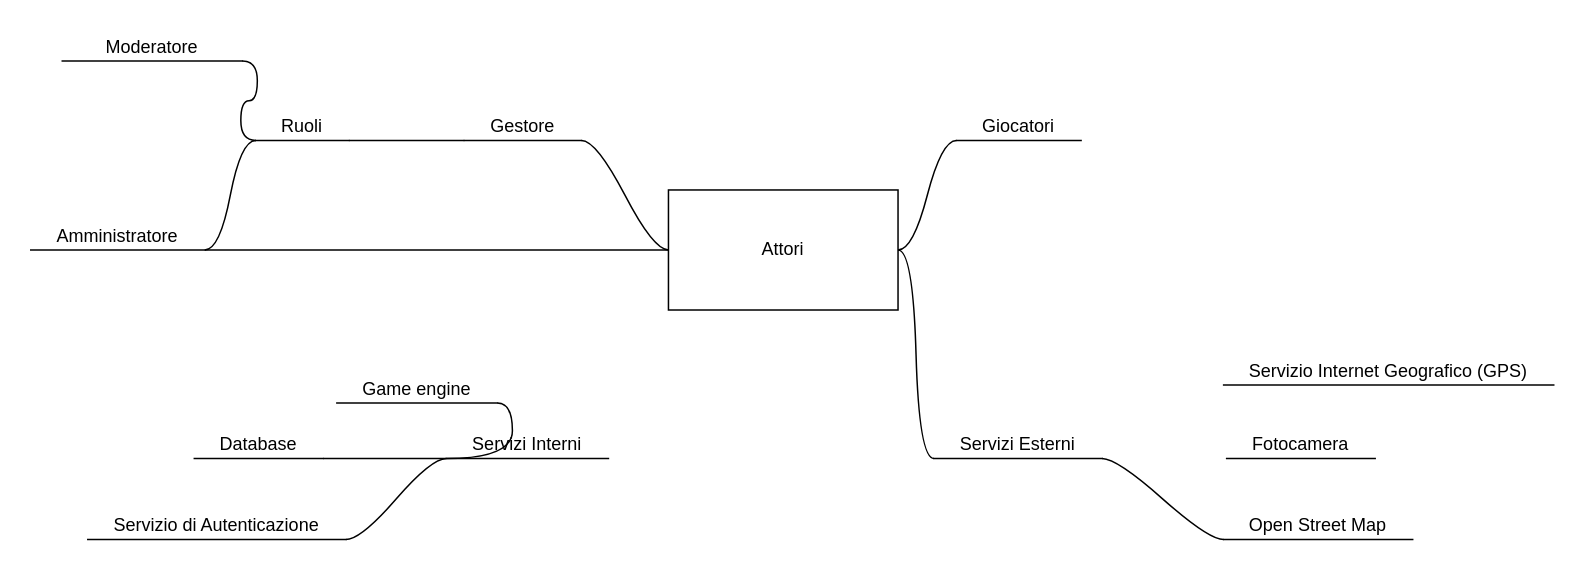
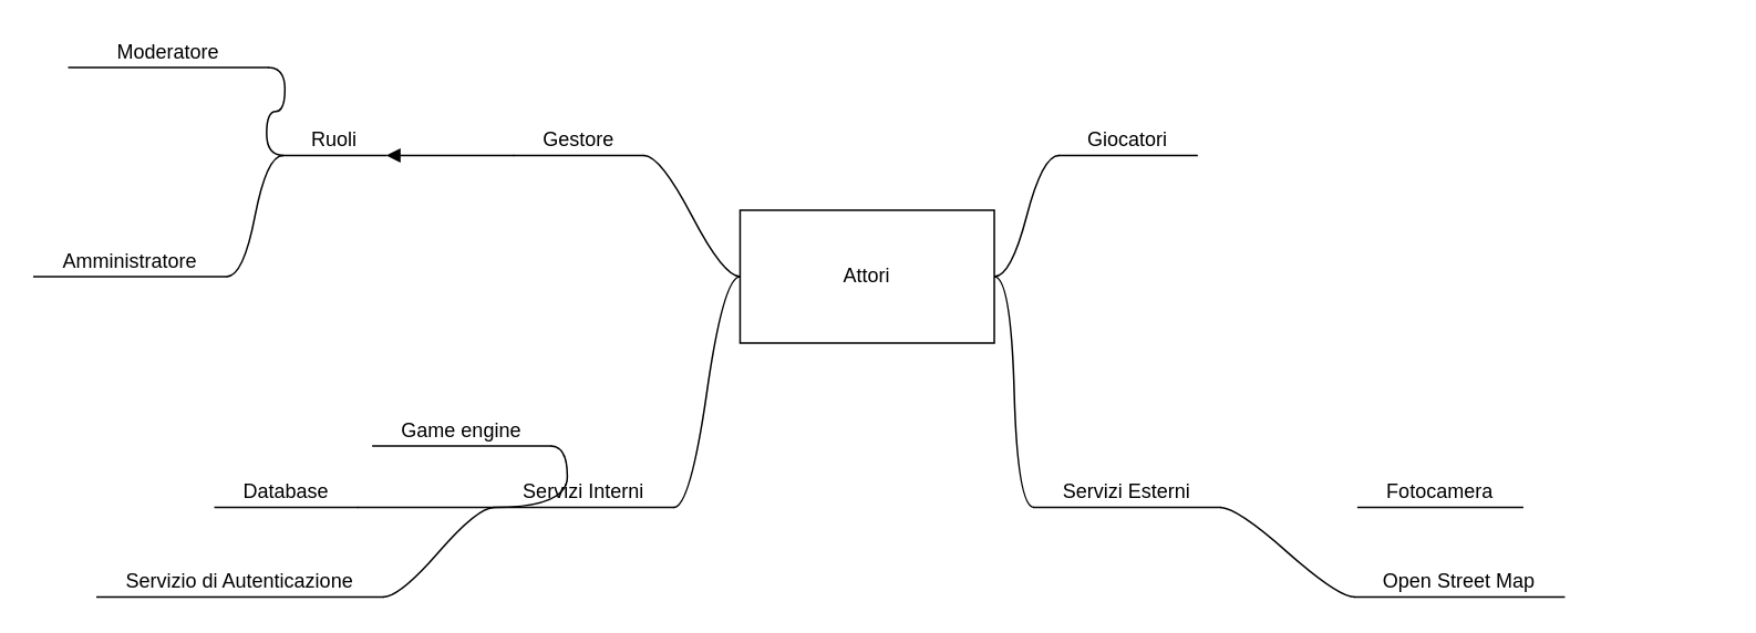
  <mxCell id="0" />
  <mxCell id="1" parent="0" />
  <mxCell id="2" value="Attori" style="whiteSpace=wrap;html=1;rounded=0;" parent="1" vertex="1"><mxGeometry x="445" y="126" width="153" height="80" as="geometry" /></mxCell>
  <mxCell id="3" value="Giocatori" style="whiteSpace=wrap;html=1;shape=partialRectangle;top=0;left=0;bottom=1;right=0;points=[[0,1],[1,1]];fillColor=none;align=center;verticalAlign=bottom;routingCenterY=0.5;snapToPoint=1;recursiveResize=0;autosize=1;treeFolding=1;treeMoving=1;newEdgeStyle={&quot;edgeStyle&quot;:&quot;entityRelationEdgeStyle&quot;,&quot;startArrow&quot;:&quot;none&quot;,&quot;endArrow&quot;:&quot;none&quot;,&quot;segment&quot;:10,&quot;curved&quot;:1,&quot;sourcePerimeterSpacing&quot;:0,&quot;targetPerimeterSpacing&quot;:0};" parent="1" vertex="1"><mxGeometry x="637" y="67" width="83" height="26" as="geometry" /></mxCell>
  <mxCell id="4" value="" style="edgeStyle=entityRelationEdgeStyle;startArrow=none;endArrow=none;segment=10;curved=1;sourcePerimeterSpacing=0;targetPerimeterSpacing=0;rounded=0;exitX=1;exitY=0.5;exitDx=0;exitDy=0;" parent="1" source="2" target="3" edge="1"><mxGeometry relative="1" as="geometry"><mxPoint x="276" y="138" as="sourcePoint" /></mxGeometry></mxCell>
  <mxCell id="5" value="Gestore" style="whiteSpace=wrap;html=1;shape=partialRectangle;top=0;left=0;bottom=1;right=0;points=[[0,1],[1,1]];fillColor=none;align=center;verticalAlign=bottom;routingCenterY=0.5;snapToPoint=1;recursiveResize=0;autosize=1;treeFolding=1;treeMoving=1;newEdgeStyle={&quot;edgeStyle&quot;:&quot;entityRelationEdgeStyle&quot;,&quot;startArrow&quot;:&quot;none&quot;,&quot;endArrow&quot;:&quot;none&quot;,&quot;segment&quot;:10,&quot;curved&quot;:1,&quot;sourcePerimeterSpacing&quot;:0,&quot;targetPerimeterSpacing&quot;:0};" parent="1" vertex="1"><mxGeometry x="309" y="67" width="78" height="26" as="geometry" /></mxCell>
  <mxCell id="6" value="" style="edgeStyle=entityRelationEdgeStyle;startArrow=none;endArrow=none;segment=10;curved=1;sourcePerimeterSpacing=0;targetPerimeterSpacing=0;rounded=0;exitX=0;exitY=0.5;exitDx=0;exitDy=0;" parent="1" source="2" target="5" edge="1"><mxGeometry relative="1" as="geometry"><mxPoint x="321" y="108" as="sourcePoint" /></mxGeometry></mxCell>
  <mxCell id="7" value="Ruoli" style="whiteSpace=wrap;html=1;shape=partialRectangle;top=0;left=0;bottom=1;right=0;points=[[0,1],[1,1]];fillColor=none;align=center;verticalAlign=bottom;routingCenterY=0.5;snapToPoint=1;recursiveResize=0;autosize=1;treeFolding=1;treeMoving=1;newEdgeStyle={&quot;edgeStyle&quot;:&quot;entityRelationEdgeStyle&quot;,&quot;startArrow&quot;:&quot;none&quot;,&quot;endArrow&quot;:&quot;none&quot;,&quot;segment&quot;:10,&quot;curved&quot;:1,&quot;sourcePerimeterSpacing&quot;:0,&quot;targetPerimeterSpacing&quot;:0};" parent="1" vertex="1"><mxGeometry x="170" y="67" width="62" height="26" as="geometry" /></mxCell>
- <mxCell id="8" value="" style="edgeStyle=entityRelationEdgeStyle;startArrow=none;endArrow=none;segment=10;curved=1;sourcePerimeterSpacing=0;targetPerimeterSpacing=0;rounded=0;exitX=0;exitY=1;exitDx=0;exitDy=0;" parent="1" source="5" target="7" edge="1"><mxGeometry relative="1" as="geometry"><mxPoint x="103" y="108" as="sourcePoint" /></mxGeometry></mxCell>
+ <mxCell id="8" value="" style="edgeStyle=entityRelationEdgeStyle;startArrow=none;endArrow=block;segment=10;curved=1;sourcePerimeterSpacing=0;targetPerimeterSpacing=0;rounded=0;exitX=0;exitY=1;exitDx=0;exitDy=0;" parent="1" source="5" target="7" edge="1"><mxGeometry relative="1" as="geometry"><mxPoint x="103" y="108" as="sourcePoint" /></mxGeometry></mxCell>
  <mxCell id="9" value="Moderatore" style="whiteSpace=wrap;html=1;shape=partialRectangle;top=0;left=0;bottom=1;right=0;points=[[0,1],[1,1]];fillColor=none;align=center;verticalAlign=bottom;routingCenterY=0.5;snapToPoint=1;recursiveResize=0;autosize=1;treeFolding=1;treeMoving=1;newEdgeStyle={&quot;edgeStyle&quot;:&quot;entityRelationEdgeStyle&quot;,&quot;startArrow&quot;:&quot;none&quot;,&quot;endArrow&quot;:&quot;none&quot;,&quot;segment&quot;:10,&quot;curved&quot;:1,&quot;sourcePerimeterSpacing&quot;:0,&quot;targetPerimeterSpacing&quot;:0};" parent="1" vertex="1"><mxGeometry x="41" y="20" width="120" height="20" as="geometry" /></mxCell>
  <mxCell id="10" value="" style="edgeStyle=entityRelationEdgeStyle;startArrow=none;endArrow=none;segment=10;curved=1;sourcePerimeterSpacing=0;targetPerimeterSpacing=0;rounded=0;exitX=0;exitY=1;exitDx=0;exitDy=0;" parent="1" source="7" target="9" edge="1"><mxGeometry relative="1" as="geometry"><mxPoint x="65" y="47" as="sourcePoint" /></mxGeometry></mxCell>
  <mxCell id="11" value="Amministratore" style="whiteSpace=wrap;html=1;shape=partialRectangle;top=0;left=0;bottom=1;right=0;points=[[0,1],[1,1]];fillColor=none;align=center;verticalAlign=bottom;routingCenterY=0.5;snapToPoint=1;recursiveResize=0;autosize=1;treeFolding=1;treeMoving=1;newEdgeStyle={&quot;edgeStyle&quot;:&quot;entityRelationEdgeStyle&quot;,&quot;startArrow&quot;:&quot;none&quot;,&quot;endArrow&quot;:&quot;none&quot;,&quot;segment&quot;:10,&quot;curved&quot;:1,&quot;sourcePerimeterSpacing&quot;:0,&quot;targetPerimeterSpacing&quot;:0};" parent="1" vertex="1"><mxGeometry x="20" y="140" width="116" height="26" as="geometry" /></mxCell>
  <mxCell id="12" value="" style="edgeStyle=entityRelationEdgeStyle;startArrow=none;endArrow=none;segment=10;curved=1;sourcePerimeterSpacing=0;targetPerimeterSpacing=0;rounded=0;exitX=0;exitY=1;exitDx=0;exitDy=0;" parent="1" source="7" target="11" edge="1"><mxGeometry relative="1" as="geometry"><mxPoint x="164" y="115" as="sourcePoint" /></mxGeometry></mxCell>
  <mxCell id="13" value="Servizi Esterni" style="whiteSpace=wrap;html=1;shape=partialRectangle;top=0;left=0;bottom=1;right=0;points=[[0,1],[1,1]];fillColor=none;align=center;verticalAlign=bottom;routingCenterY=0.5;snapToPoint=1;recursiveResize=0;autosize=1;treeFolding=1;treeMoving=1;newEdgeStyle={&quot;edgeStyle&quot;:&quot;entityRelationEdgeStyle&quot;,&quot;startArrow&quot;:&quot;none&quot;,&quot;endArrow&quot;:&quot;none&quot;,&quot;segment&quot;:10,&quot;curved&quot;:1,&quot;sourcePerimeterSpacing&quot;:0,&quot;targetPerimeterSpacing&quot;:0};" parent="1" vertex="1"><mxGeometry x="622" y="279" width="112" height="26" as="geometry" /></mxCell>
  <mxCell id="14" value="" style="edgeStyle=entityRelationEdgeStyle;startArrow=none;endArrow=none;segment=10;curved=1;sourcePerimeterSpacing=0;targetPerimeterSpacing=0;rounded=0;entryX=0;entryY=1;entryDx=0;entryDy=0;" parent="1" source="2" target="13" edge="1"><mxGeometry relative="1" as="geometry"><mxPoint x="756" y="375" as="sourcePoint" /></mxGeometry></mxCell>
- <mxCell id="15" value="Servizio Internet Geografico (GPS)" style="whiteSpace=wrap;html=1;shape=partialRectangle;top=0;left=0;bottom=1;right=0;points=[[0,1],[1,1]];fillColor=none;align=center;verticalAlign=bottom;routingCenterY=0.5;snapToPoint=1;recursiveResize=0;autosize=1;treeFolding=1;treeMoving=1;newEdgeStyle={&quot;edgeStyle&quot;:&quot;entityRelationEdgeStyle&quot;,&quot;startArrow&quot;:&quot;none&quot;,&quot;endArrow&quot;:&quot;none&quot;,&quot;segment&quot;:10,&quot;curved&quot;:1,&quot;sourcePerimeterSpacing&quot;:0,&quot;targetPerimeterSpacing&quot;:0};" parent="1" vertex="1"><mxGeometry x="815" y="230" width="220" height="26" as="geometry" /></mxCell>
  <mxCell id="16" value="Open Street Map" style="whiteSpace=wrap;html=1;shape=partialRectangle;top=0;left=0;bottom=1;right=0;points=[[0,1],[1,1]];fillColor=none;align=center;verticalAlign=bottom;routingCenterY=0.5;snapToPoint=1;recursiveResize=0;autosize=1;treeFolding=1;treeMoving=1;newEdgeStyle={&quot;edgeStyle&quot;:&quot;entityRelationEdgeStyle&quot;,&quot;startArrow&quot;:&quot;none&quot;,&quot;endArrow&quot;:&quot;none&quot;,&quot;segment&quot;:10,&quot;curved&quot;:1,&quot;sourcePerimeterSpacing&quot;:0,&quot;targetPerimeterSpacing&quot;:0};" parent="1" vertex="1"><mxGeometry x="815" y="333" width="126" height="26" as="geometry" /></mxCell>
  <mxCell id="17" value="" style="edgeStyle=entityRelationEdgeStyle;startArrow=none;endArrow=none;segment=10;curved=1;sourcePerimeterSpacing=0;targetPerimeterSpacing=0;rounded=0;exitX=1;exitY=1;exitDx=0;exitDy=0;" parent="1" source="13" target="16" edge="1"><mxGeometry relative="1" as="geometry"><mxPoint x="797" y="379" as="sourcePoint" /></mxGeometry></mxCell>
- <mxCell id="18" value="" style="edgeStyle=entityRelationEdgeStyle;startArrow=none;endArrow=none;segment=10;curved=1;sourcePerimeterSpacing=0;targetPerimeterSpacing=0;rounded=0;exitX=0;exitY=0.5;exitDx=0;exitDy=0;" parent="1" source="2" target="11" edge="1"><mxGeometry relative="1" as="geometry"><mxPoint x="397" y="189" as="sourcePoint" /><mxPoint x="330" y="241" as="targetPoint" /></mxGeometry></mxCell>
+ <mxCell id="18" value="" style="edgeStyle=entityRelationEdgeStyle;startArrow=none;endArrow=none;segment=10;curved=1;sourcePerimeterSpacing=0;targetPerimeterSpacing=0;rounded=0;exitX=0;exitY=0.5;exitDx=0;exitDy=0;entryX=1;entryY=1;entryDx=0;entryDy=0;" parent="1" source="2" target="20" edge="1"><mxGeometry relative="1" as="geometry"><mxPoint x="397" y="189" as="sourcePoint" /><mxPoint x="330" y="241" as="targetPoint" /></mxGeometry></mxCell>
  <mxCell id="19" style="edgeStyle=entityRelationEdgeStyle;rounded=0;orthogonalLoop=1;jettySize=auto;html=1;startArrow=none;endArrow=none;segment=10;curved=1;sourcePerimeterSpacing=0;targetPerimeterSpacing=0;exitX=0;exitY=1;exitDx=0;exitDy=0;entryX=1;entryY=1;entryDx=0;entryDy=0;" parent="1" source="20" target="21" edge="1"><mxGeometry relative="1" as="geometry" /></mxCell>
  <mxCell id="20" value="Servizi Interni" style="whiteSpace=wrap;html=1;shape=partialRectangle;top=0;left=0;bottom=1;right=0;points=[[0,1],[1,1]];fillColor=none;align=center;verticalAlign=bottom;routingCenterY=0.5;snapToPoint=1;recursiveResize=0;autosize=1;treeFolding=1;treeMoving=1;newEdgeStyle={&quot;edgeStyle&quot;:&quot;entityRelationEdgeStyle&quot;,&quot;startArrow&quot;:&quot;none&quot;,&quot;endArrow&quot;:&quot;none&quot;,&quot;segment&quot;:10,&quot;curved&quot;:1,&quot;sourcePerimeterSpacing&quot;:0,&quot;targetPerimeterSpacing&quot;:0};" parent="1" vertex="1"><mxGeometry x="297" y="279" width="108" height="26" as="geometry" /></mxCell>
  <mxCell id="21" value="Database" style="whiteSpace=wrap;html=1;shape=partialRectangle;top=0;left=0;bottom=1;right=0;points=[[0,1],[1,1]];fillColor=none;align=center;verticalAlign=bottom;routingCenterY=0.5;snapToPoint=1;recursiveResize=0;autosize=1;treeFolding=1;treeMoving=1;newEdgeStyle={&quot;edgeStyle&quot;:&quot;entityRelationEdgeStyle&quot;,&quot;startArrow&quot;:&quot;none&quot;,&quot;endArrow&quot;:&quot;none&quot;,&quot;segment&quot;:10,&quot;curved&quot;:1,&quot;sourcePerimeterSpacing&quot;:0,&quot;targetPerimeterSpacing&quot;:0};" parent="1" vertex="1"><mxGeometry x="129" y="279" width="86" height="26" as="geometry" /></mxCell>
  <mxCell id="22" style="edgeStyle=entityRelationEdgeStyle;rounded=0;orthogonalLoop=1;jettySize=auto;html=1;startArrow=none;endArrow=none;segment=10;curved=1;sourcePerimeterSpacing=0;targetPerimeterSpacing=0;entryX=0;entryY=1;entryDx=0;entryDy=0;" edge="1" parent="1" source="23" target="20"><mxGeometry relative="1" as="geometry" /></mxCell>
  <mxCell id="23" value="Servizio di Autenticazione" style="whiteSpace=wrap;html=1;shape=partialRectangle;top=0;left=0;bottom=1;right=0;points=[[0,1],[1,1]];fillColor=none;align=center;verticalAlign=bottom;routingCenterY=0.5;snapToPoint=1;recursiveResize=0;autosize=1;treeFolding=1;treeMoving=1;newEdgeStyle={&quot;edgeStyle&quot;:&quot;entityRelationEdgeStyle&quot;,&quot;startArrow&quot;:&quot;none&quot;,&quot;endArrow&quot;:&quot;none&quot;,&quot;segment&quot;:10,&quot;curved&quot;:1,&quot;sourcePerimeterSpacing&quot;:0,&quot;targetPerimeterSpacing&quot;:0};" vertex="1" parent="1"><mxGeometry x="58" y="333" width="172" height="26" as="geometry" /></mxCell>
  <mxCell id="24" style="edgeStyle=entityRelationEdgeStyle;rounded=0;orthogonalLoop=1;jettySize=auto;html=1;startArrow=none;endArrow=none;segment=10;curved=1;sourcePerimeterSpacing=0;targetPerimeterSpacing=0;entryX=0;entryY=1;entryDx=0;entryDy=0;" edge="1" parent="1" source="25" target="20"><mxGeometry relative="1" as="geometry" /></mxCell>
  <mxCell id="25" value="Game engine" style="whiteSpace=wrap;html=1;shape=partialRectangle;top=0;left=0;bottom=1;right=0;points=[[0,1],[1,1]];fillColor=none;align=center;verticalAlign=bottom;routingCenterY=0.5;snapToPoint=1;recursiveResize=0;autosize=1;treeFolding=1;treeMoving=1;newEdgeStyle={&quot;edgeStyle&quot;:&quot;entityRelationEdgeStyle&quot;,&quot;startArrow&quot;:&quot;none&quot;,&quot;endArrow&quot;:&quot;none&quot;,&quot;segment&quot;:10,&quot;curved&quot;:1,&quot;sourcePerimeterSpacing&quot;:0,&quot;targetPerimeterSpacing&quot;:0};" vertex="1" parent="1"><mxGeometry x="224" y="242" width="107" height="26" as="geometry" /></mxCell>
  <mxCell id="26" value="Fotocamera" style="whiteSpace=wrap;html=1;shape=partialRectangle;top=0;left=0;bottom=1;right=0;points=[[0,1],[1,1]];fillColor=none;align=center;verticalAlign=bottom;routingCenterY=0.5;snapToPoint=1;recursiveResize=0;autosize=1;treeFolding=1;treeMoving=1;newEdgeStyle={&quot;edgeStyle&quot;:&quot;entityRelationEdgeStyle&quot;,&quot;startArrow&quot;:&quot;none&quot;,&quot;endArrow&quot;:&quot;none&quot;,&quot;segment&quot;:10,&quot;curved&quot;:1,&quot;sourcePerimeterSpacing&quot;:0,&quot;targetPerimeterSpacing&quot;:0};" vertex="1" parent="1"><mxGeometry x="817" y="279" width="99" height="26" as="geometry" /></mxCell>
